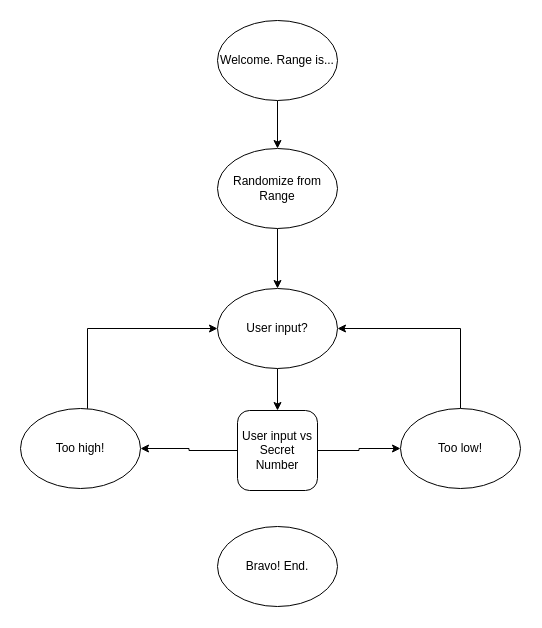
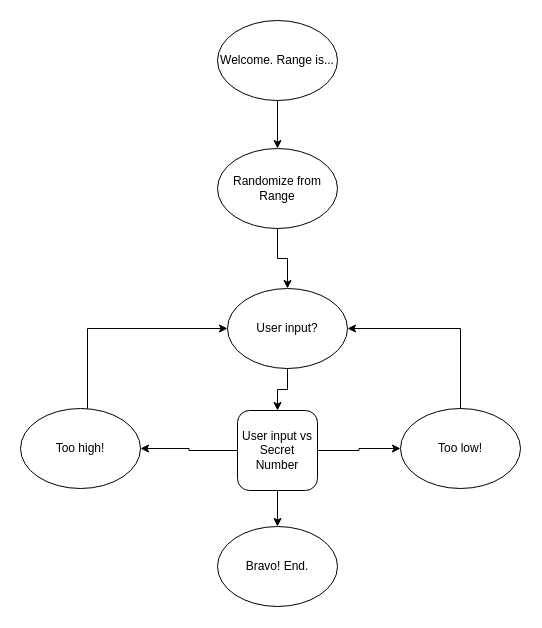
  <mxCell id="0" />
  <mxCell id="1" parent="0" />
  <mxCell id="2" style="edgeStyle=orthogonalEdgeStyle;rounded=0;orthogonalLoop=1;jettySize=auto;html=1;" edge="1" parent="1" source="3" target="5"><mxGeometry relative="1" as="geometry" /></mxCell>
  <mxCell id="3" value="Welcome. Range is..." style="ellipse;whiteSpace=wrap;html=1;" vertex="1" parent="1"><mxGeometry x="217" y="20" width="120" height="80" as="geometry" /></mxCell>
  <mxCell id="4" style="edgeStyle=orthogonalEdgeStyle;rounded=0;orthogonalLoop=1;jettySize=auto;html=1;" edge="1" parent="1" source="5" target="7"><mxGeometry relative="1" as="geometry" /></mxCell>
  <mxCell id="5" value="Randomize from Range" style="ellipse;whiteSpace=wrap;html=1;" vertex="1" parent="1"><mxGeometry x="217" y="148" width="120" height="80" as="geometry" /></mxCell>
  <mxCell id="6" style="edgeStyle=orthogonalEdgeStyle;rounded=0;orthogonalLoop=1;jettySize=auto;html=1;" edge="1" parent="1" source="7" target="11"><mxGeometry relative="1" as="geometry" /></mxCell>
- <mxCell id="7" value="User input?" style="ellipse;whiteSpace=wrap;html=1;" vertex="1" parent="1"><mxGeometry x="217" y="288" width="120" height="80" as="geometry" /></mxCell>
+ <mxCell id="7" value="User input?" style="ellipse;whiteSpace=wrap;html=1;" vertex="1" parent="1"><mxGeometry x="227" y="288" width="120" height="80" as="geometry" /></mxCell>
  <mxCell id="8" style="edgeStyle=orthogonalEdgeStyle;rounded=0;orthogonalLoop=1;jettySize=auto;html=1;" edge="1" parent="1" source="11" target="13"><mxGeometry relative="1" as="geometry" /></mxCell>
  <mxCell id="9" style="edgeStyle=orthogonalEdgeStyle;rounded=0;orthogonalLoop=1;jettySize=auto;html=1;" edge="1" parent="1" source="11" target="15"><mxGeometry relative="1" as="geometry" /></mxCell>
+ <mxCell id="10" style="edgeStyle=orthogonalEdgeStyle;rounded=0;orthogonalLoop=1;jettySize=auto;html=1;entryX=0.5;entryY=0;entryDx=0;entryDy=0;" edge="1" parent="1" source="11" target="16"><mxGeometry relative="1" as="geometry" /></mxCell>
  <mxCell id="11" value="&lt;div&gt;User input vs Secret Number&lt;/div&gt;" style="whiteSpace=wrap;html=1;rounded=1;" vertex="1" parent="1"><mxGeometry x="237" y="410" width="80" height="80" as="geometry" /></mxCell>
  <mxCell id="12" style="edgeStyle=orthogonalEdgeStyle;rounded=0;orthogonalLoop=1;jettySize=auto;html=1;entryX=1;entryY=0.5;entryDx=0;entryDy=0;" edge="1" parent="1" source="13" target="7"><mxGeometry relative="1" as="geometry"><Array as="points"><mxPoint x="460" y="328" /></Array></mxGeometry></mxCell>
  <mxCell id="13" value="&lt;div&gt;Too low!&lt;/div&gt;" style="ellipse;whiteSpace=wrap;html=1;" vertex="1" parent="1"><mxGeometry x="400" y="408" width="120" height="80" as="geometry" /></mxCell>
  <mxCell id="14" style="edgeStyle=orthogonalEdgeStyle;rounded=0;orthogonalLoop=1;jettySize=auto;html=1;entryX=0;entryY=0.5;entryDx=0;entryDy=0;" edge="1" parent="1" source="15" target="7"><mxGeometry relative="1" as="geometry"><mxPoint x="80" y="290" as="targetPoint" /><Array as="points"><mxPoint x="87" y="328" /></Array></mxGeometry></mxCell>
  <mxCell id="15" value="&lt;div&gt;Too high!&lt;/div&gt;" style="ellipse;whiteSpace=wrap;html=1;" vertex="1" parent="1"><mxGeometry x="20" y="408" width="120" height="80" as="geometry" /></mxCell>
  <mxCell id="16" value="Bravo! End." style="ellipse;whiteSpace=wrap;html=1;" vertex="1" parent="1"><mxGeometry x="217" y="526" width="120" height="80" as="geometry" /></mxCell>
